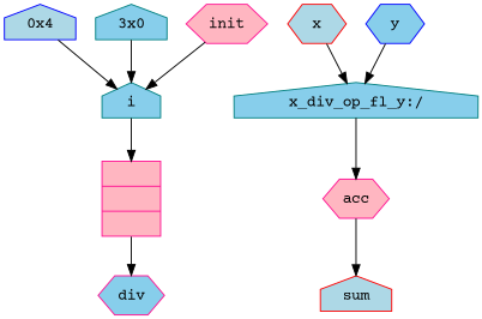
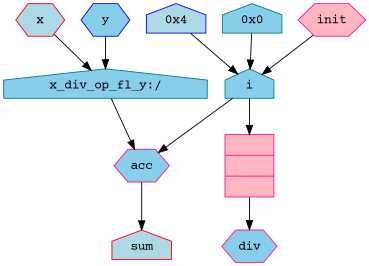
  digraph {
    fontname="Courier Prime"
    node [color=deeppink fillcolor=skyblue fontname="Courier Prime" shape=hexagon style=filled]
    edge [fontname="Courier Prime"]
    n1 [label=div]
    n2 [fillcolor=lightpink label="{||}" shape=record]
    n3 [color=blue fillcolor=lightblue label="0x4" shape=house]
    n4 [color=teal label=i shape=house]
-   n5 [fillcolor=lightpink label=acc]
-   n6 [color=teal label="3x0" shape=house]
+   n5 [label=acc]
+   n6 [color=teal label="0x0" shape=house]
    n7 [color=teal label="x_div_op_fl_y:/" shape=house]
    n8 [color=red fillcolor=lightblue label=sum shape=house]
    n9 [color=red fillcolor=lightblue label=x]
    n10 [color=blue label=y]
    n11 [fillcolor=lightpink label=init]
    n2 -> n1
    n3 -> n4
    n4 -> n2 [headport=input]
+   n4 -> n5
    n5 -> n8
    n6 -> n4
    n7 -> n5
    n9 -> n7
    n10 -> n7
    n11 -> n4
  }
